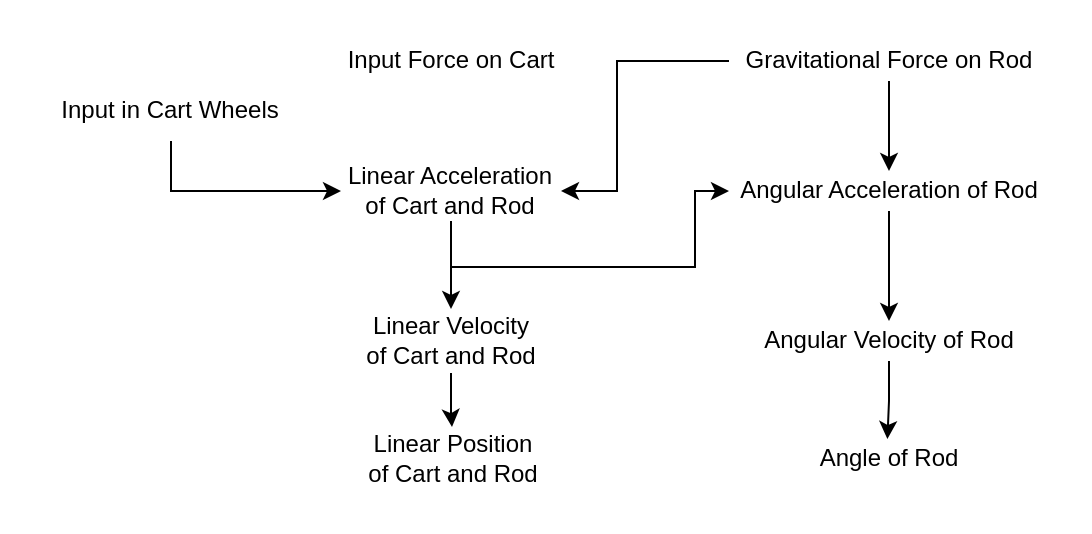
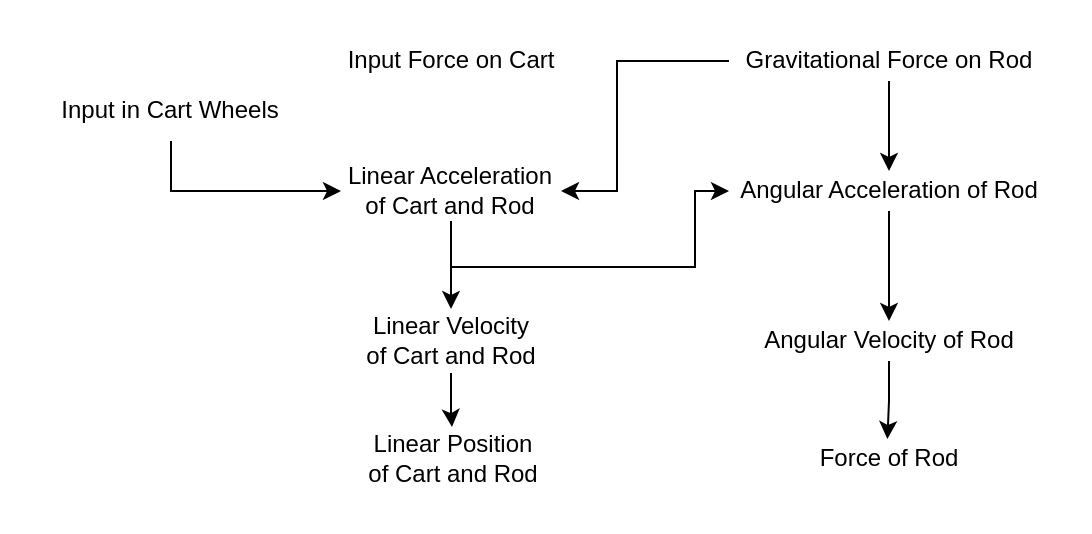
  <mxCell id="0" />
  <mxCell id="1" parent="0" />
  <mxCell id="2" style="edgeStyle=orthogonalEdgeStyle;rounded=0;orthogonalLoop=1;jettySize=auto;html=1;exitX=0.5;exitY=1;exitDx=0;exitDy=0;entryX=0;entryY=0.5;entryDx=0;entryDy=0;" edge="1" parent="1" source="3" target="6"><mxGeometry relative="1" as="geometry" /></mxCell>
  <mxCell id="3" value="Input in Cart Wheels" style="text;html=1;strokeColor=none;fillColor=none;align=center;verticalAlign=middle;whiteSpace=wrap;rounded=0;" vertex="1" parent="1"><mxGeometry x="20" y="40" width="130" height="30" as="geometry" /></mxCell>
  <mxCell id="4" style="edgeStyle=orthogonalEdgeStyle;rounded=0;orthogonalLoop=1;jettySize=auto;html=1;" edge="1" parent="1" source="6" target="14"><mxGeometry relative="1" as="geometry" /></mxCell>
  <mxCell id="5" style="edgeStyle=orthogonalEdgeStyle;rounded=0;orthogonalLoop=1;jettySize=auto;html=1;" edge="1" parent="1" source="6" target="9"><mxGeometry relative="1" as="geometry"><Array as="points"><mxPoint x="225" y="133" /><mxPoint x="347" y="133" /><mxPoint x="347" y="95" /></Array></mxGeometry></mxCell>
  <mxCell id="6" value="Linear Acceleration of Cart and Rod" style="text;html=1;strokeColor=none;fillColor=none;align=center;verticalAlign=middle;whiteSpace=wrap;rounded=0;" vertex="1" parent="1"><mxGeometry x="170" y="80" width="110" height="30" as="geometry" /></mxCell>
  <mxCell id="7" value="Input Force on Cart" style="text;html=1;align=center;verticalAlign=middle;resizable=0;points=[];autosize=1;strokeColor=none;fillColor=none;" vertex="1" parent="1"><mxGeometry x="165" y="20" width="120" height="20" as="geometry" /></mxCell>
  <mxCell id="8" style="edgeStyle=orthogonalEdgeStyle;rounded=0;orthogonalLoop=1;jettySize=auto;html=1;" edge="1" parent="1" source="9" target="11"><mxGeometry relative="1" as="geometry" /></mxCell>
  <mxCell id="9" value="Angular Acceleration of Rod" style="text;html=1;align=center;verticalAlign=middle;resizable=0;points=[];autosize=1;strokeColor=none;fillColor=none;" vertex="1" parent="1"><mxGeometry x="364" y="85" width="160" height="20" as="geometry" /></mxCell>
  <mxCell id="10" style="edgeStyle=orthogonalEdgeStyle;rounded=0;orthogonalLoop=1;jettySize=auto;html=1;entryX=0.49;entryY=0;entryDx=0;entryDy=0;entryPerimeter=0;" edge="1" parent="1" source="11" target="12"><mxGeometry relative="1" as="geometry" /></mxCell>
  <mxCell id="11" value="Angular Velocity of Rod&lt;br&gt;" style="text;html=1;align=center;verticalAlign=middle;resizable=0;points=[];autosize=1;strokeColor=none;fillColor=none;" vertex="1" parent="1"><mxGeometry x="374" y="160" width="140" height="20" as="geometry" /></mxCell>
- <mxCell id="12" value="Angle of Rod" style="text;html=1;align=center;verticalAlign=middle;resizable=0;points=[];autosize=1;strokeColor=none;fillColor=none;" vertex="1" parent="1"><mxGeometry x="404" y="219" width="80" height="20" as="geometry" /></mxCell>
+ <mxCell id="12" value="Force of Rod" style="text;html=1;align=center;verticalAlign=middle;resizable=0;points=[];autosize=1;strokeColor=none;fillColor=none;" vertex="1" parent="1"><mxGeometry x="404" y="219" width="80" height="20" as="geometry" /></mxCell>
  <mxCell id="13" style="edgeStyle=orthogonalEdgeStyle;rounded=0;orthogonalLoop=1;jettySize=auto;html=1;" edge="1" parent="1" source="14" target="15"><mxGeometry relative="1" as="geometry" /></mxCell>
  <mxCell id="14" value="Linear Velocity &lt;br&gt;of Cart and Rod" style="text;html=1;align=center;verticalAlign=middle;resizable=0;points=[];autosize=1;strokeColor=none;fillColor=none;" vertex="1" parent="1"><mxGeometry x="177.5" y="154" width="95" height="32" as="geometry" /></mxCell>
  <mxCell id="15" value="Linear Position &lt;br&gt;of Cart and Rod" style="text;html=1;align=center;verticalAlign=middle;resizable=0;points=[];autosize=1;strokeColor=none;fillColor=none;" vertex="1" parent="1"><mxGeometry x="178" y="213" width="95" height="32" as="geometry" /></mxCell>
  <mxCell id="16" style="edgeStyle=orthogonalEdgeStyle;rounded=0;orthogonalLoop=1;jettySize=auto;html=1;" edge="1" parent="1" source="18" target="9"><mxGeometry relative="1" as="geometry" /></mxCell>
  <mxCell id="17" style="edgeStyle=orthogonalEdgeStyle;rounded=0;orthogonalLoop=1;jettySize=auto;html=1;entryX=1;entryY=0.5;entryDx=0;entryDy=0;" edge="1" parent="1" source="18" target="6"><mxGeometry relative="1" as="geometry"><Array as="points"><mxPoint x="308" y="30" /><mxPoint x="308" y="95" /></Array></mxGeometry></mxCell>
  <mxCell id="18" value="Gravitational Force on Rod" style="text;html=1;align=center;verticalAlign=middle;resizable=0;points=[];autosize=1;strokeColor=none;fillColor=none;" vertex="1" parent="1"><mxGeometry x="364" y="20" width="160" height="20" as="geometry" /></mxCell>
